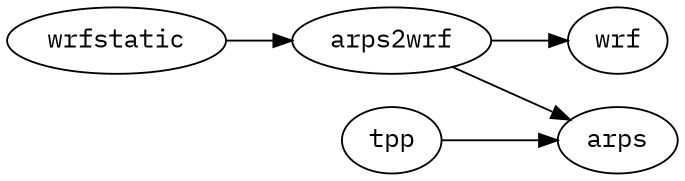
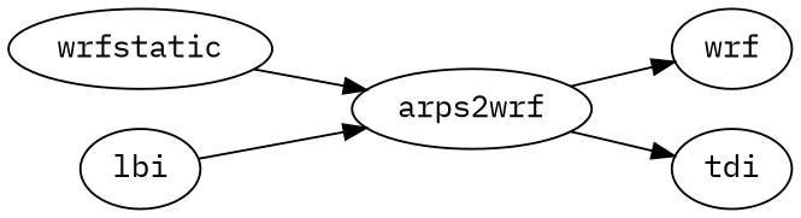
  digraph {
    fontname="IBM Plex Mono"
    rankdir=LR
    node [fontname="IBM Plex Mono"]
    edge [fontname="IBM Plex Mono"]
    wrfstatic
    arps2wrf
    wrf
-   tdi [label=arps]
-   tpp
+   tdi
+   lbi
    wrfstatic -> arps2wrf
    arps2wrf -> wrf
    arps2wrf -> tdi
-   tpp -> tdi
+   lbi -> arps2wrf
  }
